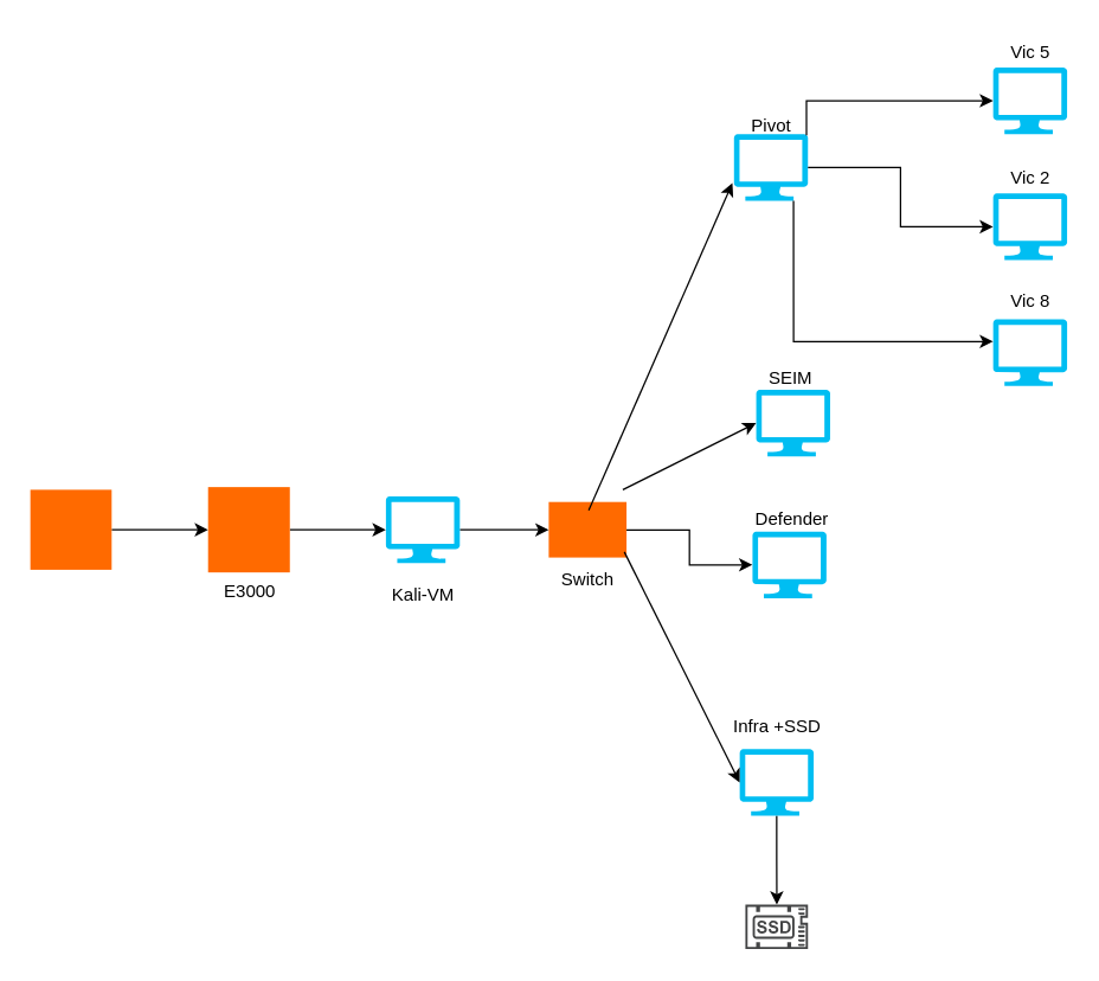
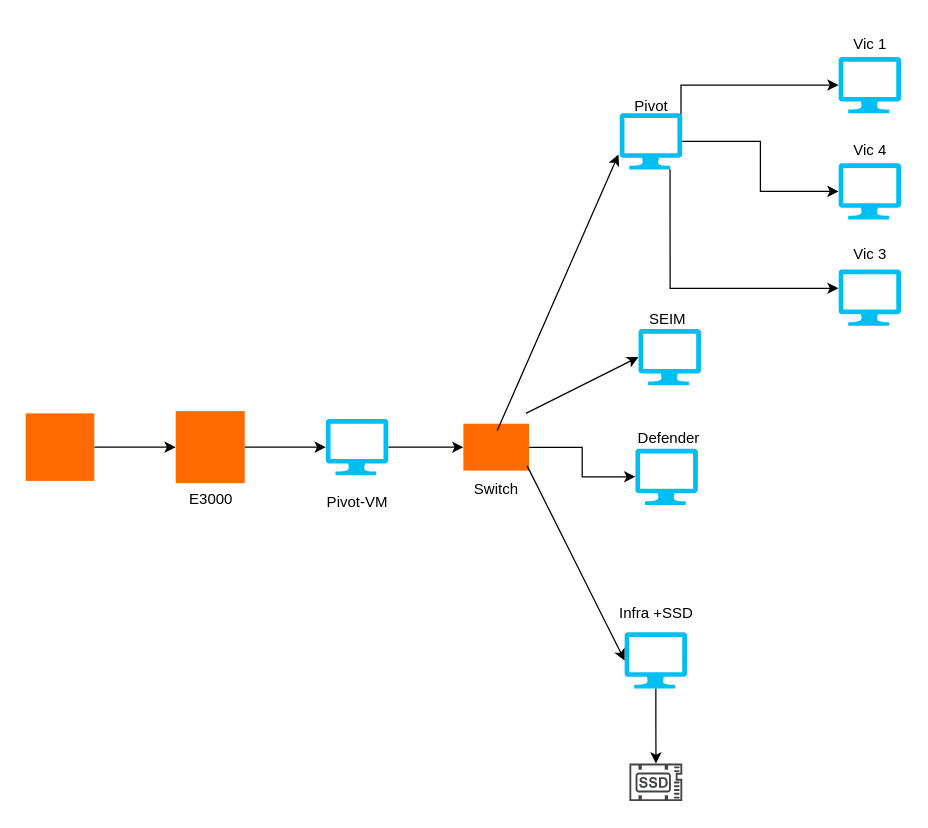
  <mxCell id="0" />
  <mxCell id="1" parent="0" />
  <mxCell id="2" value="" style="edgeStyle=orthogonalEdgeStyle;rounded=0;orthogonalLoop=1;jettySize=auto;html=1;" edge="1" parent="1" source="3" target="5"><mxGeometry relative="1" as="geometry" /></mxCell>
  <mxCell id="3" value="" style="points=[];aspect=fixed;html=1;align=center;shadow=0;dashed=0;fillColor=#FF6A00;strokeColor=none;shape=mxgraph.alibaba_cloud.uis_ultimate_internet_service;" vertex="1" parent="1"><mxGeometry y="330" width="54.9" height="54" as="geometry" x="20" /></mxCell>
  <mxCell id="4" value="" style="edgeStyle=orthogonalEdgeStyle;rounded=0;orthogonalLoop=1;jettySize=auto;html=1;" edge="1" parent="1" source="5" target="9"><mxGeometry relative="1" as="geometry" /></mxCell>
  <mxCell id="5" value="" style="points=[];aspect=fixed;html=1;align=center;shadow=0;dashed=0;fillColor=#FF6A00;strokeColor=none;shape=mxgraph.alibaba_cloud.router;" vertex="1" parent="1"><mxGeometry x="140" y="328.2" width="55.2" height="57.6" as="geometry" /></mxCell>
  <mxCell id="6" value="" style="edgeStyle=orthogonalEdgeStyle;rounded=0;orthogonalLoop=1;jettySize=auto;html=1;" edge="1" parent="1" source="7" target="11"><mxGeometry relative="1" as="geometry" /></mxCell>
  <mxCell id="7" value="" style="points=[];aspect=fixed;html=1;align=center;shadow=0;dashed=0;fillColor=#FF6A00;strokeColor=none;shape=mxgraph.alibaba_cloud.vswitch;" vertex="1" parent="1"><mxGeometry x="370" y="338.25" width="52.5" height="37.5" as="geometry" /></mxCell>
  <mxCell id="8" value="" style="edgeStyle=orthogonalEdgeStyle;rounded=0;orthogonalLoop=1;jettySize=auto;html=1;" edge="1" parent="1" source="9" target="7"><mxGeometry relative="1" as="geometry" /></mxCell>
  <mxCell id="9" value="" style="verticalLabelPosition=bottom;html=1;verticalAlign=top;align=center;strokeColor=none;fillColor=#00BEF2;shape=mxgraph.azure.computer;pointerEvents=1;" vertex="1" parent="1"><mxGeometry x="260" y="334.5" width="50" height="45" as="geometry" /></mxCell>
  <mxCell id="10" value="" style="verticalLabelPosition=bottom;html=1;verticalAlign=top;align=center;strokeColor=none;fillColor=#00BEF2;shape=mxgraph.azure.computer;pointerEvents=1;rotation=0;" vertex="1" parent="1"><mxGeometry x="495.01" y="90" width="50" height="45" as="geometry" /></mxCell>
  <mxCell id="11" value="" style="verticalLabelPosition=bottom;html=1;verticalAlign=top;align=center;strokeColor=none;fillColor=#00BEF2;shape=mxgraph.azure.computer;pointerEvents=1;rotation=0;" vertex="1" parent="1"><mxGeometry x="507.51" y="358.2" width="50" height="45" as="geometry" /></mxCell>
  <mxCell id="12" value="" style="verticalLabelPosition=bottom;html=1;verticalAlign=top;align=center;strokeColor=none;fillColor=#00BEF2;shape=mxgraph.azure.computer;pointerEvents=1;rotation=0;" vertex="1" parent="1"><mxGeometry x="670" y="45" width="50" height="45" as="geometry" /></mxCell>
  <mxCell id="13" value="" style="verticalLabelPosition=bottom;html=1;verticalAlign=top;align=center;strokeColor=none;fillColor=#00BEF2;shape=mxgraph.azure.computer;pointerEvents=1;direction=south;rotation=-90;" vertex="1" parent="1"><mxGeometry x="512.51" y="260" width="45" height="50" as="geometry" /></mxCell>
  <mxCell id="14" value="" style="verticalLabelPosition=bottom;html=1;verticalAlign=top;align=center;strokeColor=none;fillColor=#00BEF2;shape=mxgraph.azure.computer;pointerEvents=1;rotation=0;" vertex="1" parent="1"><mxGeometry x="670" y="130" width="50" height="45" as="geometry" /></mxCell>
  <mxCell id="15" value="" style="verticalLabelPosition=bottom;html=1;verticalAlign=top;align=center;strokeColor=none;fillColor=#00BEF2;shape=mxgraph.azure.computer;pointerEvents=1;rotation=0;" vertex="1" parent="1"><mxGeometry x="670" y="215" width="50" height="45" as="geometry" /></mxCell>
  <mxCell id="16" value="" style="edgeStyle=orthogonalEdgeStyle;rounded=0;orthogonalLoop=1;jettySize=auto;html=1;" edge="1" parent="1" source="17" target="18"><mxGeometry relative="1" as="geometry" /></mxCell>
  <mxCell id="17" value="" style="verticalLabelPosition=bottom;html=1;verticalAlign=top;align=center;strokeColor=none;fillColor=#00BEF2;shape=mxgraph.azure.computer;pointerEvents=1;rotation=0;" vertex="1" parent="1"><mxGeometry x="498.88" y="505" width="50" height="45" as="geometry" /></mxCell>
  <mxCell id="18" value="" style="sketch=0;pointerEvents=1;shadow=0;dashed=0;html=1;strokeColor=none;fillColor=#434445;aspect=fixed;labelPosition=center;verticalLabelPosition=bottom;verticalAlign=top;align=center;outlineConnect=0;shape=mxgraph.vvd.ssd;" vertex="1" parent="1"><mxGeometry x="502.76" y="610" width="42.25" height="30" as="geometry" /></mxCell>
  <mxCell id="19" value="" style="endArrow=classic;html=1;rounded=0;entryX=0;entryY=0.5;entryDx=0;entryDy=0;entryPerimeter=0;" edge="1" parent="1" target="13"><mxGeometry width="50" height="50" relative="1" as="geometry"><mxPoint x="420" y="330" as="sourcePoint" /><mxPoint x="470" y="280" as="targetPoint" /></mxGeometry></mxCell>
  <mxCell id="20" value="" style="endArrow=classic;html=1;rounded=0;exitX=0.913;exitY=-0.125;exitDx=0;exitDy=0;exitPerimeter=0;entryX=0;entryY=0.5;entryDx=0;entryDy=0;entryPerimeter=0;" edge="1" parent="1" source="28" target="17"><mxGeometry width="50" height="50" relative="1" as="geometry"><mxPoint x="420" y="330" as="sourcePoint" /><mxPoint x="490" y="530" as="targetPoint" /></mxGeometry></mxCell>
  <mxCell id="21" value="" style="endArrow=classic;html=1;rounded=0;exitX=0.514;exitY=0.153;exitDx=0;exitDy=0;exitPerimeter=0;entryX=-0.02;entryY=0.733;entryDx=0;entryDy=0;entryPerimeter=0;" edge="1" parent="1" source="7" target="10"><mxGeometry width="50" height="50" relative="1" as="geometry"><mxPoint x="420" y="330" as="sourcePoint" /><mxPoint x="470" y="280" as="targetPoint" /></mxGeometry></mxCell>
  <mxCell id="22" style="edgeStyle=orthogonalEdgeStyle;rounded=0;orthogonalLoop=1;jettySize=auto;html=1;exitX=0.98;exitY=0.02;exitDx=0;exitDy=0;exitPerimeter=0;entryX=0;entryY=0.5;entryDx=0;entryDy=0;entryPerimeter=0;" edge="1" parent="1" source="10" target="12"><mxGeometry relative="1" as="geometry" /></mxCell>
  <mxCell id="23" style="edgeStyle=orthogonalEdgeStyle;rounded=0;orthogonalLoop=1;jettySize=auto;html=1;exitX=1;exitY=0.5;exitDx=0;exitDy=0;exitPerimeter=0;entryX=0;entryY=0.5;entryDx=0;entryDy=0;entryPerimeter=0;" edge="1" parent="1" source="10" target="14"><mxGeometry relative="1" as="geometry" /></mxCell>
  <mxCell id="24" style="edgeStyle=orthogonalEdgeStyle;rounded=0;orthogonalLoop=1;jettySize=auto;html=1;exitX=0.805;exitY=1;exitDx=0;exitDy=0;exitPerimeter=0;entryX=0;entryY=0.333;entryDx=0;entryDy=0;entryPerimeter=0;" edge="1" parent="1" source="10" target="15"><mxGeometry relative="1" as="geometry" /></mxCell>
  <mxCell id="25" value="E3000" style="text;html=1;align=center;verticalAlign=middle;resizable=0;points=[];autosize=1;strokeColor=none;fillColor=none;" vertex="1" parent="1"><mxGeometry x="137.6" y="384" width="60" height="30" as="geometry" /></mxCell>
- <mxCell id="26" value="Kali-VM" style="text;html=1;align=center;verticalAlign=middle;resizable=0;points=[];autosize=1;strokeColor=none;fillColor=none;" vertex="1" parent="1"><mxGeometry x="250" y="385.8" width="70" height="30" as="geometry" /></mxCell>
+ <mxCell id="26" value="Pivot-VM" style="text;html=1;align=center;verticalAlign=middle;resizable=0;points=[];autosize=1;strokeColor=none;fillColor=none;" vertex="1" parent="1"><mxGeometry x="250" y="385.8" width="70" height="30" as="geometry" /></mxCell>
  <mxCell id="27" value="Infra +SSD" style="text;html=1;align=center;verticalAlign=middle;resizable=0;points=[];autosize=1;strokeColor=none;fillColor=none;rotation=0;" vertex="1" parent="1"><mxGeometry x="483.88" y="475" width="80" height="30" as="geometry" /></mxCell>
  <mxCell id="28" value="Switch" style="text;html=1;align=center;verticalAlign=middle;resizable=0;points=[];autosize=1;strokeColor=none;fillColor=none;rotation=0;" vertex="1" parent="1"><mxGeometry x="366.25" y="375.75" width="60" height="30" as="geometry" /></mxCell>
  <mxCell id="29" value="Defender" style="text;html=1;align=center;verticalAlign=middle;resizable=0;points=[];autosize=1;strokeColor=none;fillColor=none;rotation=0;" vertex="1" parent="1"><mxGeometry x="498.88" y="334.5" width="70" height="30" as="geometry" /></mxCell>
  <mxCell id="30" value="SEIM" style="text;html=1;align=center;verticalAlign=middle;resizable=0;points=[];autosize=1;strokeColor=none;fillColor=none;rotation=0;" vertex="1" parent="1"><mxGeometry x="507.51" y="240" width="50" height="30" as="geometry" /></mxCell>
  <mxCell id="31" value="Pivot" style="text;html=1;align=center;verticalAlign=middle;resizable=0;points=[];autosize=1;strokeColor=none;fillColor=none;" vertex="1" parent="1"><mxGeometry x="495.01" y="70" width="50" height="30" as="geometry" /></mxCell>
- <mxCell id="32" value="Vic 5" style="text;html=1;align=center;verticalAlign=middle;resizable=0;points=[];autosize=1;strokeColor=none;fillColor=none;" vertex="1" parent="1"><mxGeometry x="670" y="20" width="50" height="30" as="geometry" /></mxCell>
- <mxCell id="33" value="Vic 2" style="text;html=1;align=center;verticalAlign=middle;resizable=0;points=[];autosize=1;strokeColor=none;fillColor=none;" vertex="1" parent="1"><mxGeometry x="670" y="105" width="50" height="30" as="geometry" /></mxCell>
- <mxCell id="34" value="Vic 8" style="text;html=1;align=center;verticalAlign=middle;resizable=0;points=[];autosize=1;strokeColor=none;fillColor=none;" vertex="1" parent="1"><mxGeometry x="670" y="188" width="50" height="30" as="geometry" /></mxCell>
+ <mxCell id="32" value="Vic 1" style="text;html=1;align=center;verticalAlign=middle;resizable=0;points=[];autosize=1;strokeColor=none;fillColor=none;" vertex="1" parent="1"><mxGeometry x="670" y="20" width="50" height="30" as="geometry" /></mxCell>
+ <mxCell id="33" value="Vic 4" style="text;html=1;align=center;verticalAlign=middle;resizable=0;points=[];autosize=1;strokeColor=none;fillColor=none;" vertex="1" parent="1"><mxGeometry x="670" y="105" width="50" height="30" as="geometry" /></mxCell>
+ <mxCell id="34" value="Vic 3" style="text;html=1;align=center;verticalAlign=middle;resizable=0;points=[];autosize=1;strokeColor=none;fillColor=none;" vertex="1" parent="1"><mxGeometry x="670" y="188" width="50" height="30" as="geometry" /></mxCell>
